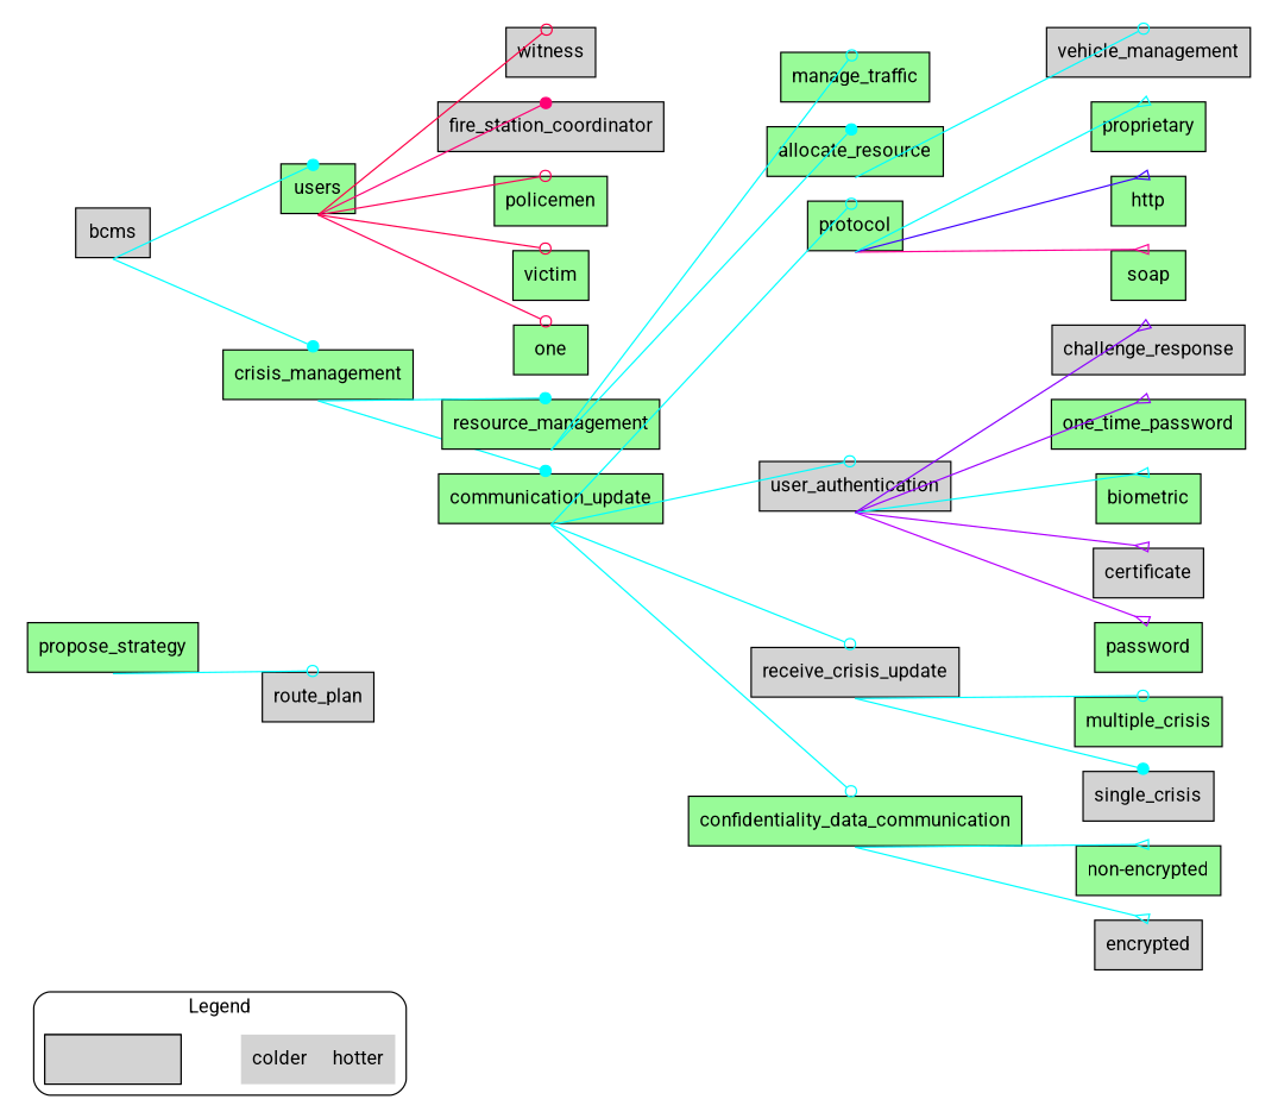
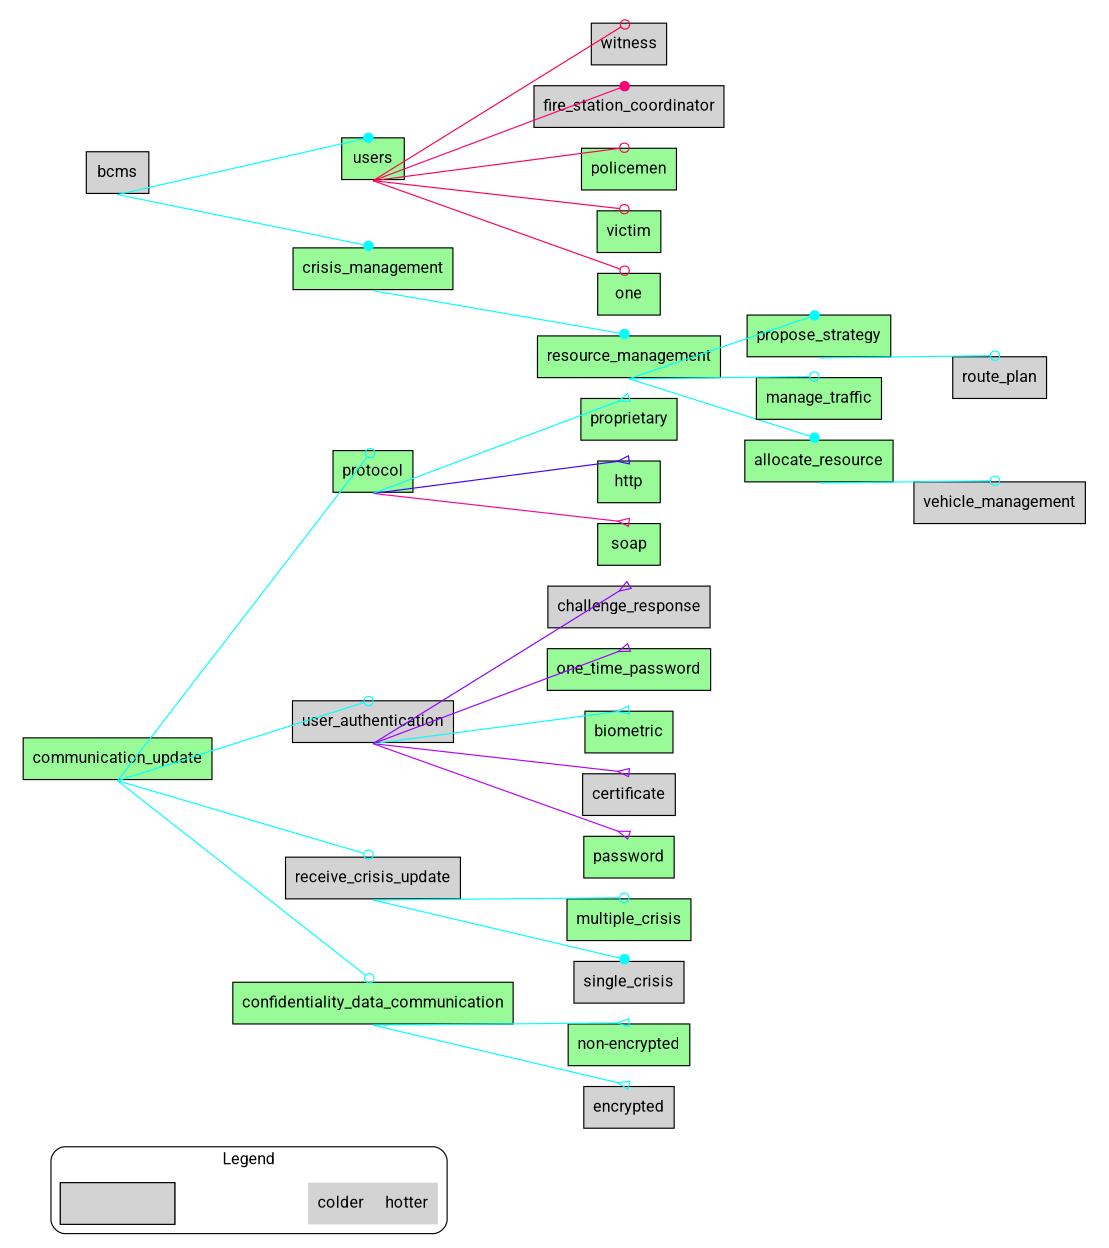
  digraph {
    clusterrank=local
    fontname=Roboto
    rankdir=LR
    splines=line
    node [fillcolor=palegreen fontname=Roboto shape=rectangle style=filled]
    edge [fontname=Roboto headport=n tailport=s arrowhead=odot color="0.500 1.0 1.0" dir=forward]
    n1 [fillcolor=lightgrey label="                      " style="striped,filled"]
    n2 [fillcolor=lightgrey label="colder     hotter" shape=plaintext]
    n3 [fillcolor=lightgrey label=bcms]
    n4 [label=crisis_management]
    n5 [label=users]
    n6 [label=communication_update]
    n7 [label=resource_management]
    n8 [label=one]
    n9 [label=victim]
    n10 [label=policemen]
    n11 [fillcolor=lightgrey label=fire_station_coordinator]
    n12 [fillcolor=lightgrey label=witness]
    n13 [label=confidentiality_data_communication]
    n14 [fillcolor=lightgrey label=receive_crisis_update]
    n15 [fillcolor=lightgrey label=user_authentication]
    n16 [label=protocol]
    n17 [label=allocate_resource]
    n18 [label=manage_traffic]
    n19 [label=propose_strategy]
    n20 [fillcolor=lightgrey label=encrypted]
    n21 [label="non-encrypted"]
    n22 [fillcolor=lightgrey label=single_crisis]
    n23 [label=multiple_crisis]
    n24 [label=password]
    n25 [fillcolor=lightgrey label=certificate]
    n26 [label=biometric]
    n27 [label=one_time_password]
    n28 [fillcolor=lightgrey label=challenge_response]
    n29 [label=soap]
    n30 [label=http]
    n31 [label=proprietary]
    n32 [fillcolor=lightgrey label=vehicle_management]
    n33 [fillcolor=lightgrey label=route_plan]
    subgraph cluster_1 {
      color=black
      label=Legend
      minlen=0.01
      ranksep=0.01
      style=rounded
      n1
      n2
    }
    subgraph cluster_2 {
      color=white
      n3
      n4
      n5
      n6
      n7
      n8
      n9
      n10
      n11
      n12
      n13
      n14
      n15
      n16
      n17
      n18
      n19
      n20
      n21
      n22
      n23
      n24
      n25
      n26
      n27
      n28
      n29
      n30
      n31
      n32
      n33
    }
    n1 -> n2 [style=invis arrowhead="" color="" dir=""]
    n3 -> n4 [arrowhead=dot]
    n3 -> n5 [arrowhead=dot]
-   n4 -> n6 [arrowhead=dot]
    n4 -> n7 [arrowhead=dot]
    n5 -> n8 [color="0.942 1.0 1.0"]
    n5 -> n9 [color="0.948 1.0 1.0"]
    n5 -> n10 [color="0.942 1.0 1.0"]
    n5 -> n11 [arrowhead=dot color="0.924 1.0 1.0"]
    n5 -> n12 [color="0.954 1.0 1.0"]
    n6 -> n13
    n6 -> n14
    n6 -> n15
    n6 -> n16
    n7 -> n17 [arrowhead=dot]
    n7 -> n18
+   n7 -> n19 [arrowhead=dot]
    n13 -> n20 [arrowhead=invempty]
    n13 -> n21 [arrowhead=invempty]
    n14 -> n22 [arrowhead=dot]
    n14 -> n23
    n15 -> n24 [arrowhead=invempty color="0.787 1.0 1.0"]
    n15 -> n25 [arrowhead=invempty color="0.780 1.0 1.0"]
    n15 -> n26 [arrowhead=invempty]
    n15 -> n27 [arrowhead=invempty color="0.768 1.0 1.0"]
    n15 -> n28 [arrowhead=invempty color="0.756 1.0 1.0"]
    n16 -> n29 [arrowhead=invempty color="0.903 1.0 1.0"]
    n16 -> n30 [arrowhead=invempty color="0.708 1.0 1.0"]
    n16 -> n31 [arrowhead=invempty]
    n17 -> n32
    n19 -> n33
  }
